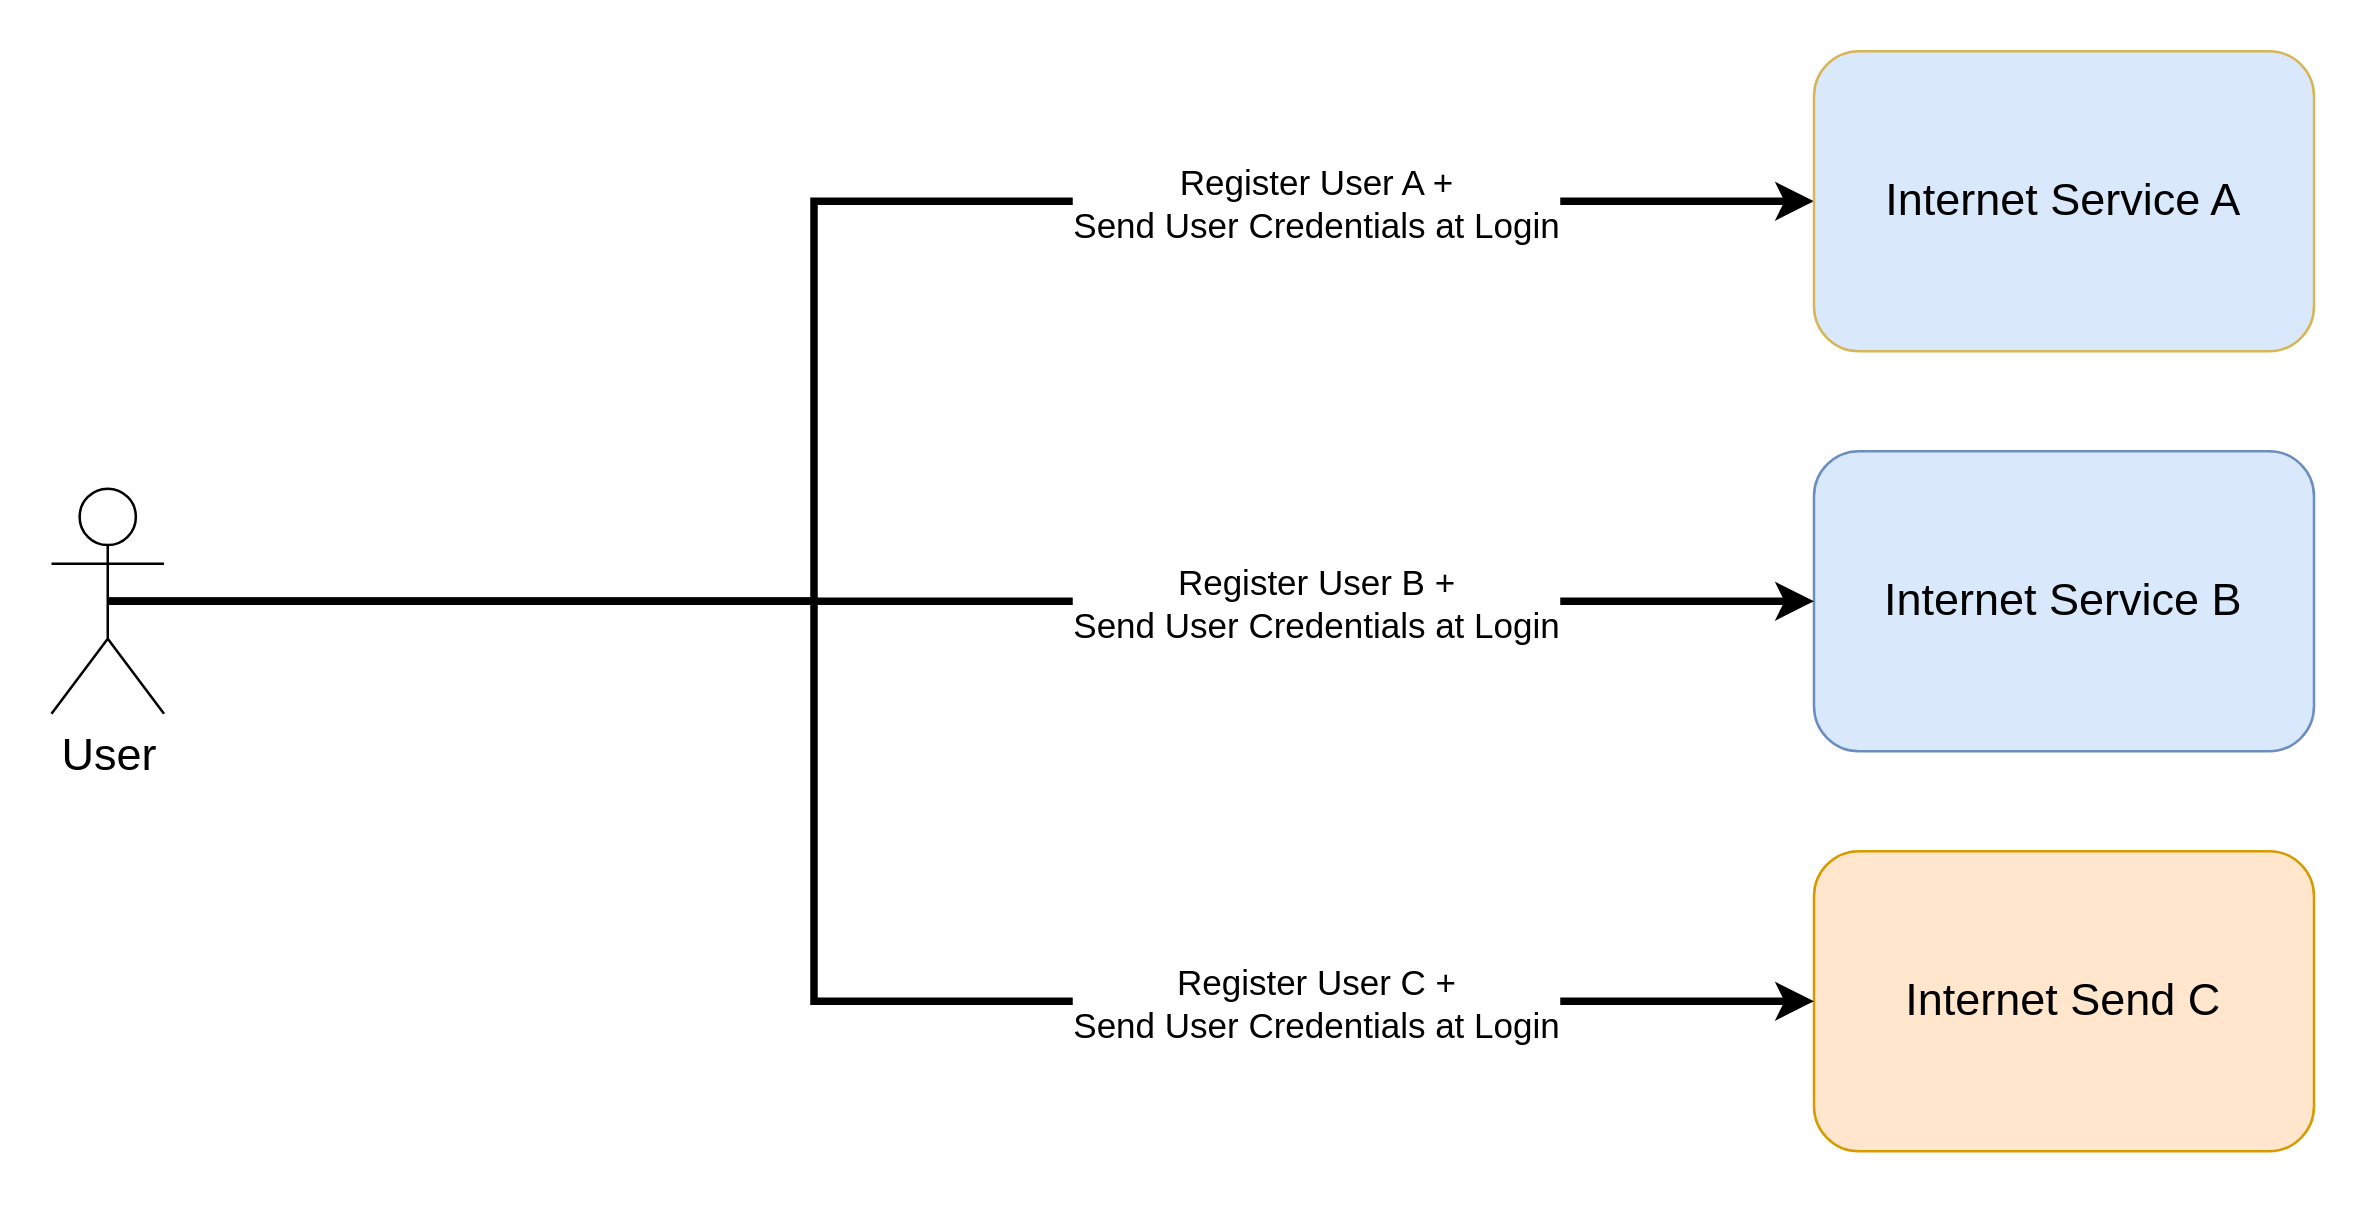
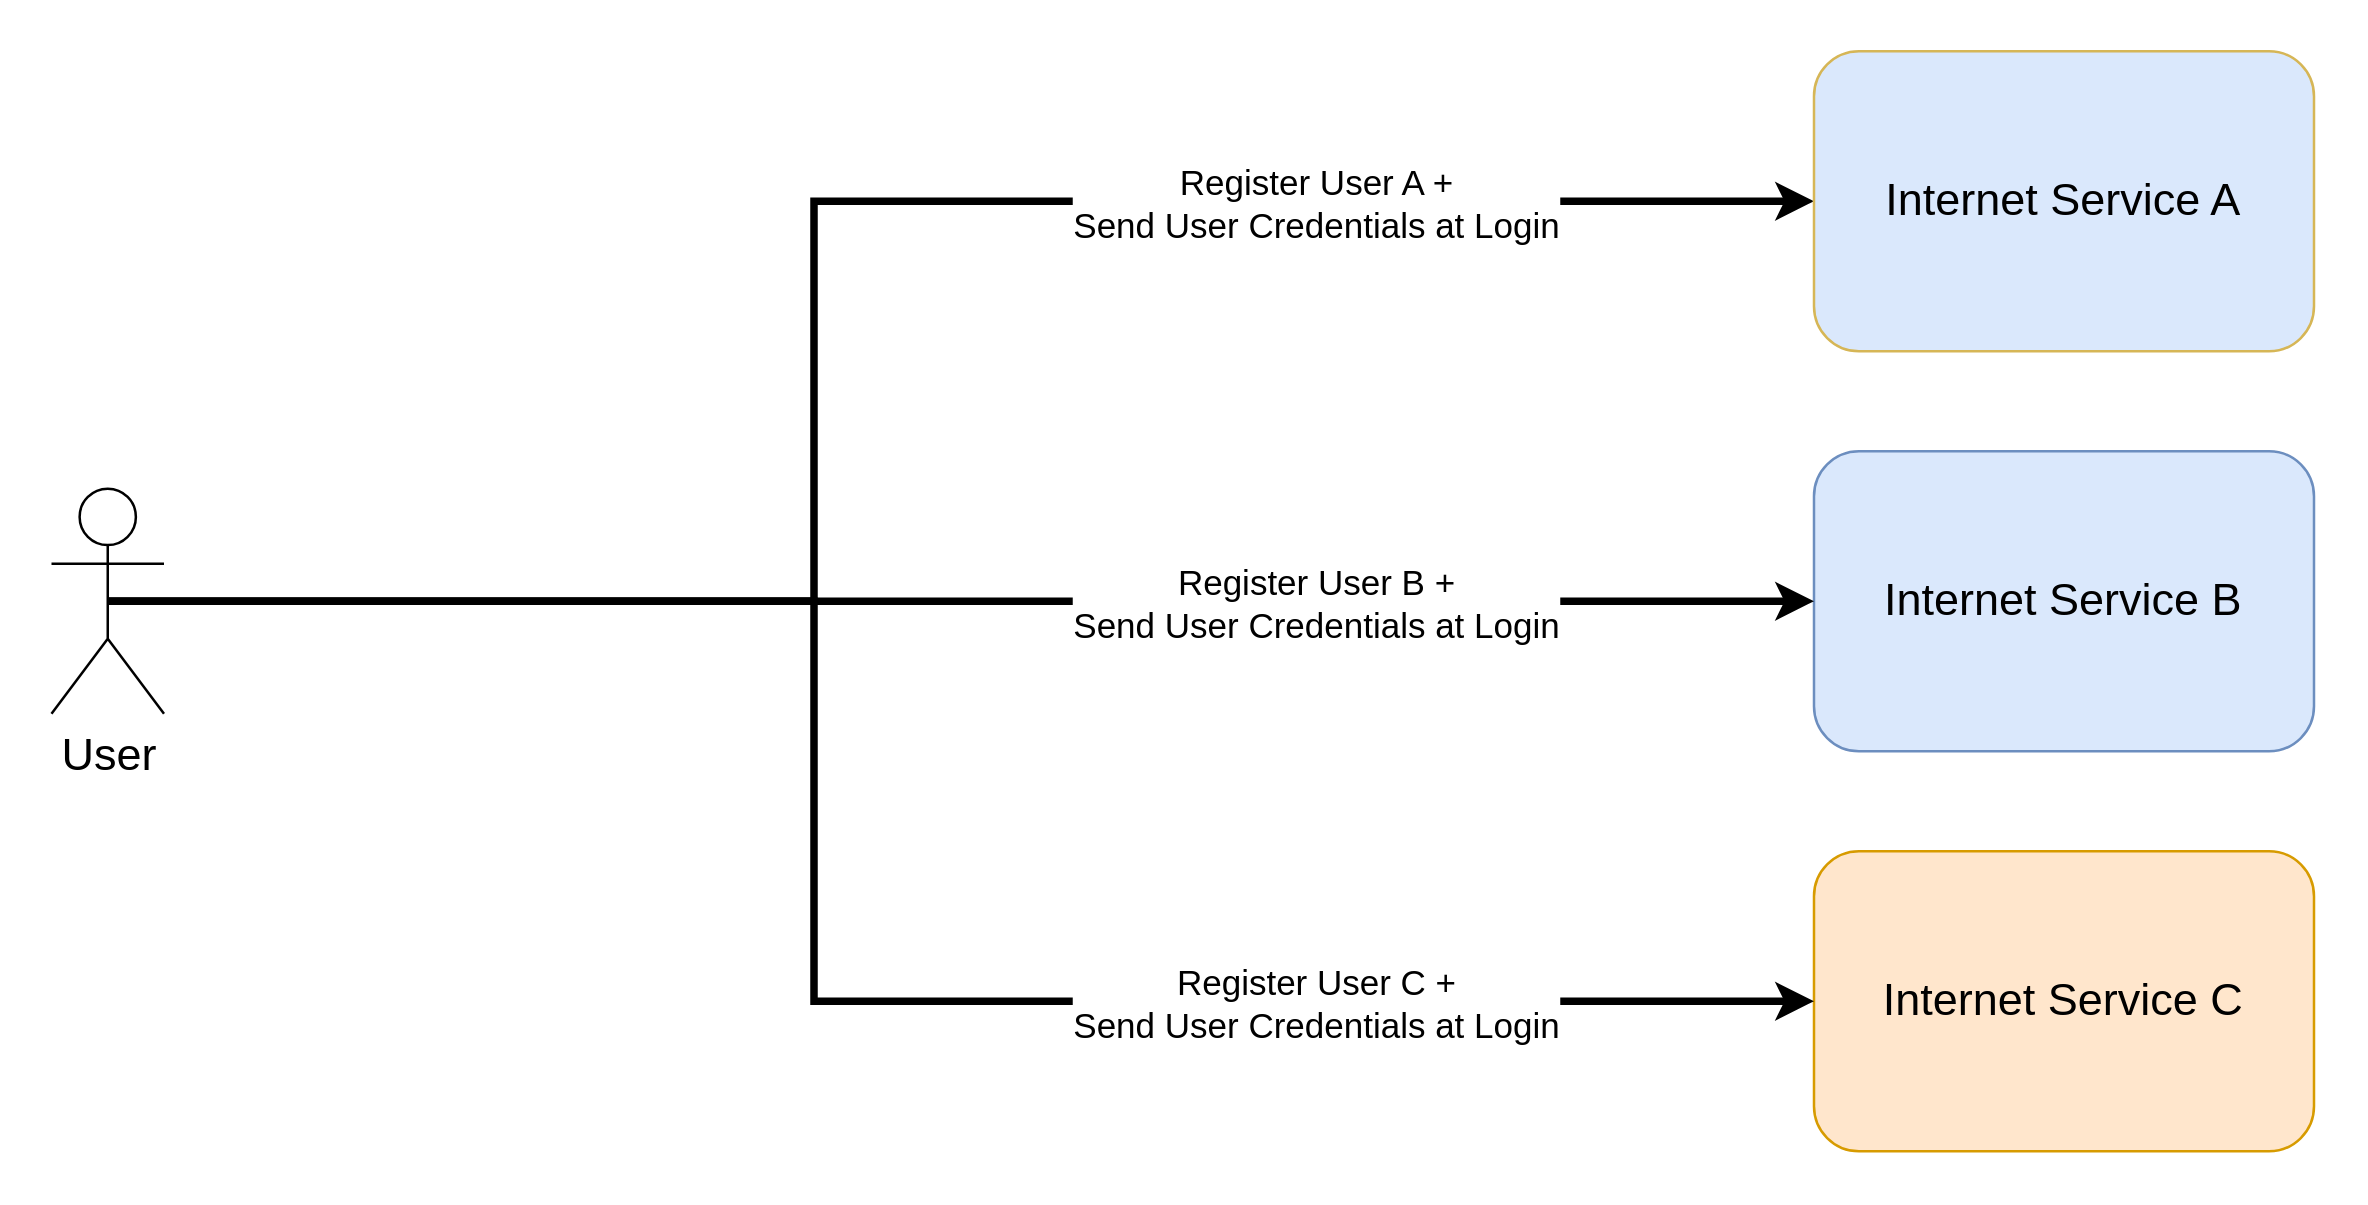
  <mxCell id="0" />
  <mxCell id="1" parent="0" />
  <mxCell id="2" style="edgeStyle=orthogonalEdgeStyle;rounded=0;orthogonalLoop=1;jettySize=auto;html=1;entryX=0;entryY=0.5;entryDx=0;entryDy=0;strokeWidth=3;exitX=0.5;exitY=0.5;exitDx=0;exitDy=0;exitPerimeter=0;" parent="1" source="7" target="4" edge="1"><mxGeometry relative="1" as="geometry"><mxPoint x="-15" y="219.5" as="sourcePoint" /><mxPoint x="725" y="64.5" as="targetPoint" /><Array as="points"><mxPoint x="325" y="240" /><mxPoint x="325" y="80" /></Array></mxGeometry></mxCell>
  <mxCell id="3" value="&lt;font style=&quot;font-size: 14px;&quot;&gt;Register User A + &lt;br&gt;Send User Credentials at Login&lt;/font&gt;" style="edgeLabel;html=1;align=center;verticalAlign=middle;resizable=0;points=[];" parent="2" vertex="1" connectable="0"><mxGeometry x="-0.07" y="1" relative="1" as="geometry"><mxPoint x="201" y="-50" as="offset" /></mxGeometry></mxCell>
  <mxCell id="4" value="&lt;font style=&quot;font-size: 18px;&quot;&gt;Internet Service A&lt;/font&gt;" style="rounded=1;whiteSpace=wrap;html=1;fillColor=#dae8fc;strokeColor=#d6b656;" parent="1" vertex="1"><mxGeometry x="725" y="20" width="200" height="120" as="geometry" /></mxCell>
  <mxCell id="5" value="&lt;font style=&quot;font-size: 18px;&quot;&gt;Internet Service B&lt;/font&gt;" style="rounded=1;whiteSpace=wrap;html=1;fillColor=#dae8fc;strokeColor=#6c8ebf;" vertex="1" parent="1"><mxGeometry x="725" y="180" width="200" height="120" as="geometry" /></mxCell>
- <mxCell id="6" value="&lt;font style=&quot;font-size: 18px;&quot;&gt;Internet Send C&lt;/font&gt;" style="rounded=1;whiteSpace=wrap;html=1;fillColor=#ffe6cc;strokeColor=#d79b00;" vertex="1" parent="1"><mxGeometry x="725" y="340" width="200" height="120" as="geometry" /></mxCell>
+ <mxCell id="6" value="&lt;font style=&quot;font-size: 18px;&quot;&gt;Internet Service C&lt;/font&gt;" style="rounded=1;whiteSpace=wrap;html=1;fillColor=#ffe6cc;strokeColor=#d79b00;" vertex="1" parent="1"><mxGeometry x="725" y="340" width="200" height="120" as="geometry" /></mxCell>
  <mxCell id="7" value="&lt;font style=&quot;font-size: 18px;&quot;&gt;User&lt;/font&gt;" style="shape=umlActor;verticalLabelPosition=bottom;verticalAlign=top;html=1;outlineConnect=0;" vertex="1" parent="1"><mxGeometry x="20" y="195" width="45" height="90" as="geometry" /></mxCell>
  <mxCell id="8" style="edgeStyle=orthogonalEdgeStyle;rounded=0;orthogonalLoop=1;jettySize=auto;html=1;entryX=0;entryY=0.5;entryDx=0;entryDy=0;strokeWidth=3;exitX=0.5;exitY=0.5;exitDx=0;exitDy=0;exitPerimeter=0;" edge="1" parent="1" source="7" target="5"><mxGeometry relative="1" as="geometry"><mxPoint x="8" y="290" as="sourcePoint" /><mxPoint x="735" y="90" as="targetPoint" /></mxGeometry></mxCell>
  <mxCell id="9" value="&lt;font style=&quot;font-size: 14px;&quot;&gt;Register User B + &lt;br&gt;Send User Credentials at Login&lt;/font&gt;" style="edgeLabel;html=1;align=center;verticalAlign=middle;resizable=0;points=[];" vertex="1" connectable="0" parent="8"><mxGeometry x="-0.07" y="1" relative="1" as="geometry"><mxPoint x="166" y="1" as="offset" /></mxGeometry></mxCell>
  <mxCell id="10" style="edgeStyle=orthogonalEdgeStyle;rounded=0;orthogonalLoop=1;jettySize=auto;html=1;entryX=0;entryY=0.5;entryDx=0;entryDy=0;strokeWidth=3;exitX=0.5;exitY=0.5;exitDx=0;exitDy=0;exitPerimeter=0;" edge="1" parent="1" source="7" target="6"><mxGeometry relative="1" as="geometry"><mxPoint x="8" y="290" as="sourcePoint" /><mxPoint x="735" y="290" as="targetPoint" /><Array as="points"><mxPoint x="325" y="240" /><mxPoint x="325" y="400" /></Array></mxGeometry></mxCell>
  <mxCell id="11" value="&lt;font style=&quot;font-size: 14px;&quot;&gt;Register User C + &lt;br&gt;Send User Credentials at Login&lt;/font&gt;" style="edgeLabel;html=1;align=center;verticalAlign=middle;resizable=0;points=[];" vertex="1" connectable="0" parent="10"><mxGeometry x="-0.07" y="1" relative="1" as="geometry"><mxPoint x="199" y="51" as="offset" /></mxGeometry></mxCell>
